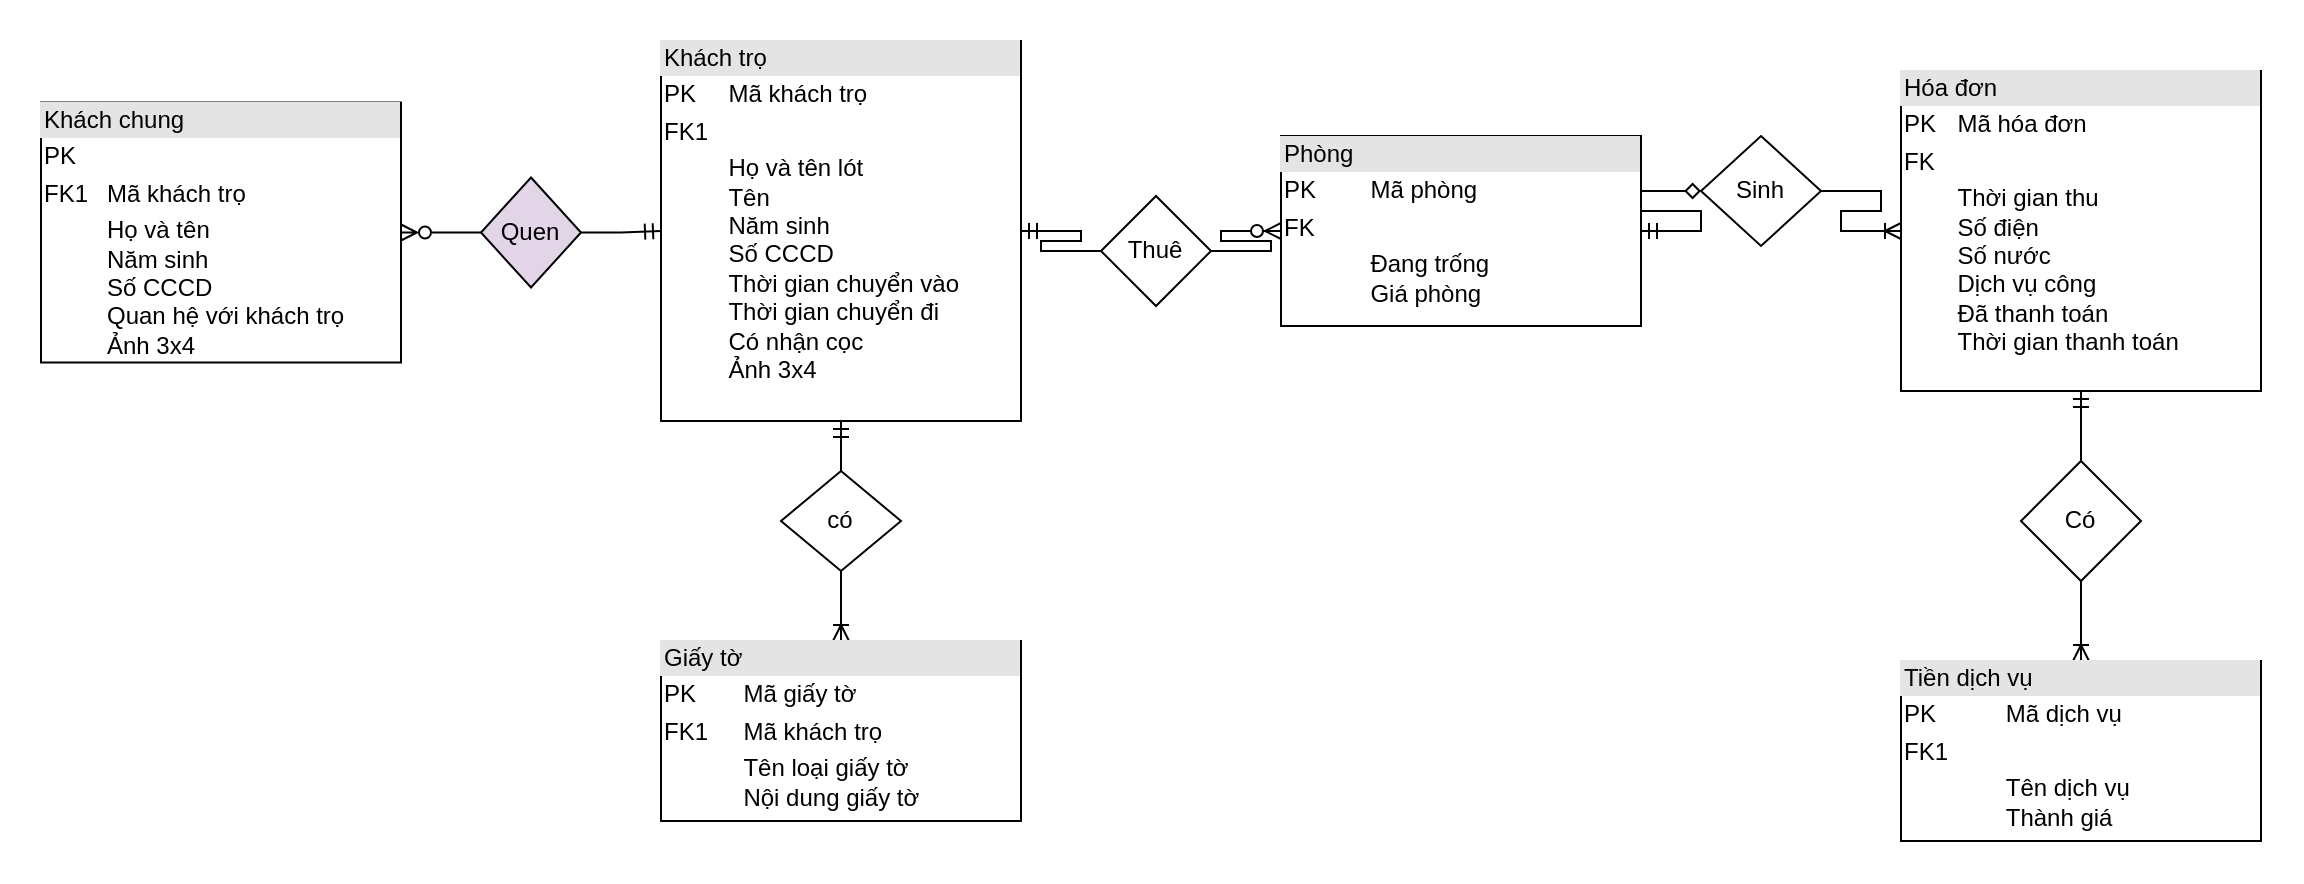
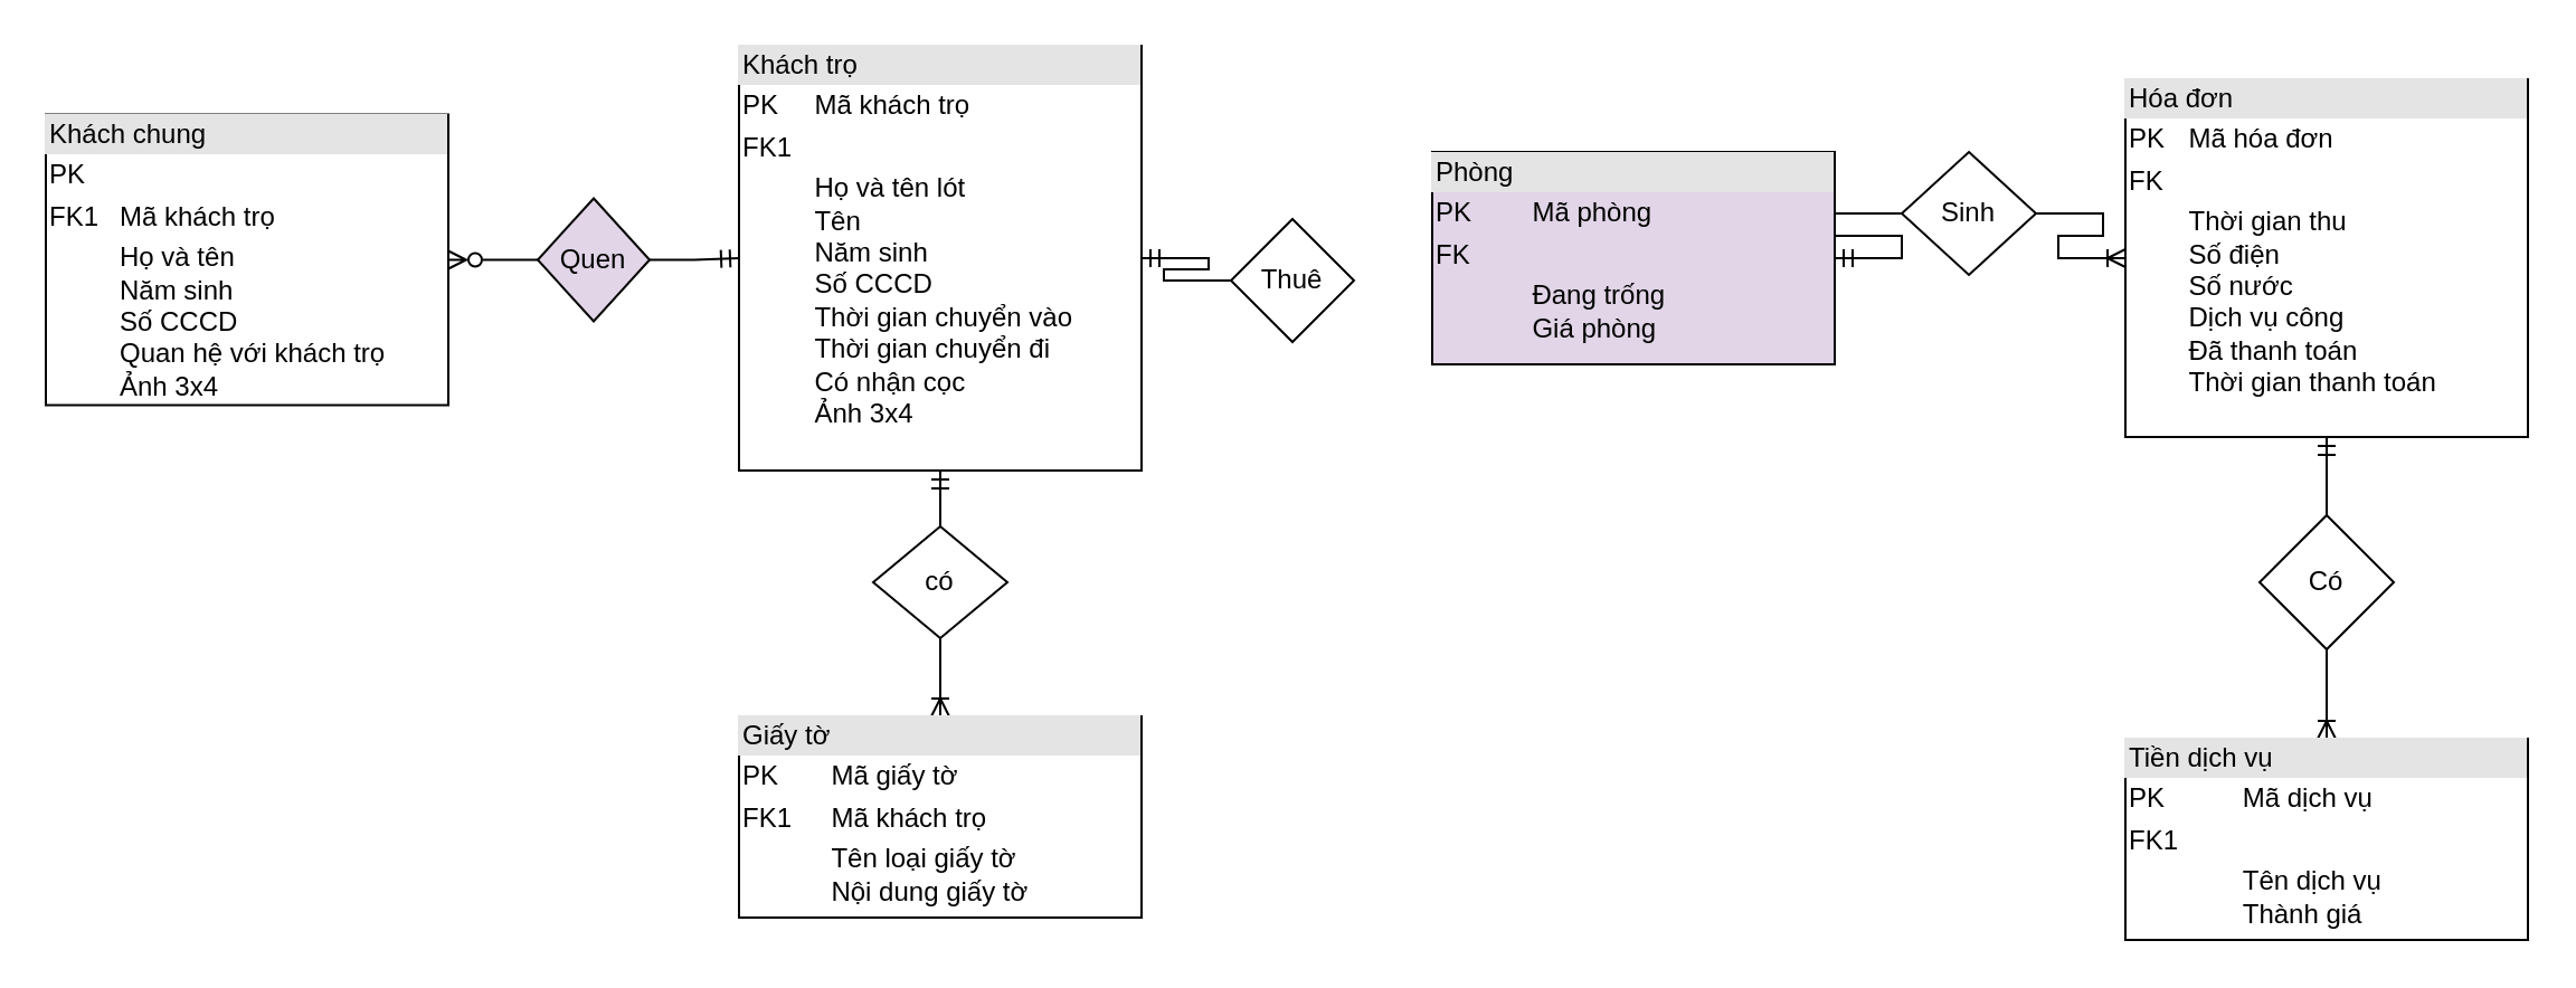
  <mxCell id="0" />
  <mxCell id="1" parent="0" />
  <mxCell id="2" style="edgeStyle=orthogonalEdgeStyle;rounded=0;orthogonalLoop=1;jettySize=auto;html=1;entryX=0.5;entryY=0;entryDx=0;entryDy=0;endArrow=ERoneToMany;endFill=0;" edge="1" parent="1" source="23" target="21"><mxGeometry relative="1" as="geometry" /></mxCell>
  <mxCell id="3" value="&lt;div style=&quot;box-sizing:border-box;width:100%;background:#e4e4e4;padding:2px;&quot;&gt;Khách trọ&lt;/div&gt;&lt;table style=&quot;width:100%;font-size:1em;&quot; cellpadding=&quot;2&quot; cellspacing=&quot;0&quot;&gt;&lt;tbody&gt;&lt;tr&gt;&lt;td&gt;PK&lt;/td&gt;&lt;td&gt;Mã khách trọ&lt;/td&gt;&lt;/tr&gt;&lt;tr&gt;&lt;td&gt;FK1&lt;/td&gt;&lt;td&gt;&lt;br&gt;&lt;/td&gt;&lt;/tr&gt;&lt;tr&gt;&lt;td&gt;&lt;/td&gt;&lt;td&gt;Họ và tên lót&lt;br&gt;Tên&lt;br&gt;Năm sinh&lt;br&gt;Số CCCD&lt;br&gt;Thời gian chuyển vào&lt;br&gt;Thời gian chuyển đi&lt;br&gt;Có nhận cọc&lt;br&gt;Ảnh 3x4&lt;/td&gt;&lt;/tr&gt;&lt;/tbody&gt;&lt;/table&gt;" style="verticalAlign=top;align=left;overflow=fill;html=1;whiteSpace=wrap;" vertex="1" parent="1"><mxGeometry x="330" y="20" width="180" height="190" as="geometry" /></mxCell>
  <mxCell id="4" style="edgeStyle=orthogonalEdgeStyle;rounded=0;orthogonalLoop=1;jettySize=auto;html=1;endArrow=ERoneToMany;endFill=0;" edge="1" parent="1" source="20" target="18"><mxGeometry relative="1" as="geometry" /></mxCell>
  <mxCell id="5" value="&lt;div style=&quot;box-sizing:border-box;width:100%;background:#e4e4e4;padding:2px;&quot;&gt;Hóa đơn&lt;/div&gt;&lt;table style=&quot;width:100%;font-size:1em;&quot; cellpadding=&quot;2&quot; cellspacing=&quot;0&quot;&gt;&lt;tbody&gt;&lt;tr&gt;&lt;td&gt;PK&lt;/td&gt;&lt;td&gt;Mã hóa đơn&lt;/td&gt;&lt;/tr&gt;&lt;tr&gt;&lt;td&gt;FK&lt;/td&gt;&lt;td&gt;&lt;br&gt;&lt;/td&gt;&lt;/tr&gt;&lt;tr&gt;&lt;td&gt;&lt;/td&gt;&lt;td&gt;Thời gian thu&lt;br&gt;Số điện&lt;br&gt;Số nước&lt;br&gt;Dịch vụ công&lt;br&gt;Đã thanh toán&lt;br&gt;Thời gian thanh toán&lt;/td&gt;&lt;/tr&gt;&lt;/tbody&gt;&lt;/table&gt;" style="verticalAlign=top;align=left;overflow=fill;html=1;whiteSpace=wrap;" vertex="1" parent="1"><mxGeometry x="950" y="35" width="180" height="160" as="geometry" /></mxCell>
  <mxCell id="6" value="" style="edgeStyle=entityRelationEdgeStyle;fontSize=12;html=1;endArrow=ERoneToMany;startArrow=none;rounded=0;startFill=0;" edge="1" parent="1" source="13" target="5"><mxGeometry width="100" height="100" relative="1" as="geometry"><mxPoint x="680" y="130" as="sourcePoint" /><mxPoint x="780" y="30" as="targetPoint" /></mxGeometry></mxCell>
  <mxCell id="7" value="" style="group" vertex="1" connectable="0" parent="1"><mxGeometry x="530" y="88.25" width="290" height="74.25" as="geometry" /></mxCell>
  <mxCell id="8" value="Thuê" style="rhombus;whiteSpace=wrap;html=1;" vertex="1" parent="7"><mxGeometry x="20" y="9.25" width="55" height="55" as="geometry" /></mxCell>
- <mxCell id="9" value="&lt;div style=&quot;box-sizing:border-box;width:100%;background:#e4e4e4;padding:2px;&quot;&gt;Phòng&lt;/div&gt;&lt;table style=&quot;width:100%;font-size:1em;&quot; cellpadding=&quot;2&quot; cellspacing=&quot;0&quot;&gt;&lt;tbody&gt;&lt;tr&gt;&lt;td&gt;PK&lt;/td&gt;&lt;td&gt;Mã phòng&lt;/td&gt;&lt;/tr&gt;&lt;tr&gt;&lt;td&gt;FK&lt;/td&gt;&lt;td&gt;&lt;br&gt;&lt;/td&gt;&lt;/tr&gt;&lt;tr&gt;&lt;td&gt;&lt;/td&gt;&lt;td&gt;Đang trống&lt;br&gt;Giá phòng&lt;br&gt;&lt;br&gt;&lt;br&gt;&lt;/td&gt;&lt;/tr&gt;&lt;/tbody&gt;&lt;/table&gt;" style="verticalAlign=top;align=left;overflow=fill;html=1;whiteSpace=wrap;" vertex="1" parent="7"><mxGeometry x="110" y="-20.75" width="180" height="95" as="geometry" /></mxCell>
- <mxCell id="10" value="" style="edgeStyle=entityRelationEdgeStyle;fontSize=12;html=1;endArrow=ERzeroToMany;startArrow=none;rounded=0;exitX=1;exitY=0.5;exitDx=0;exitDy=0;startFill=0;" edge="1" parent="7" source="8" target="9"><mxGeometry width="100" height="100" relative="1" as="geometry"><mxPoint x="20" y="32.5" as="sourcePoint" /><mxPoint x="130" y="-7.5" as="targetPoint" /><Array as="points"><mxPoint x="200" y="-1.5" /></Array></mxGeometry></mxCell>
+ <mxCell id="9" value="&lt;div style=&quot;box-sizing:border-box;width:100%;background:#e4e4e4;padding:2px;&quot;&gt;Phòng&lt;/div&gt;&lt;table style=&quot;width:100%;font-size:1em;&quot; cellpadding=&quot;2&quot; cellspacing=&quot;0&quot;&gt;&lt;tbody&gt;&lt;tr&gt;&lt;td&gt;PK&lt;/td&gt;&lt;td&gt;Mã phòng&lt;/td&gt;&lt;/tr&gt;&lt;tr&gt;&lt;td&gt;FK&lt;/td&gt;&lt;td&gt;&lt;br&gt;&lt;/td&gt;&lt;/tr&gt;&lt;tr&gt;&lt;td&gt;&lt;/td&gt;&lt;td&gt;Đang trống&lt;br&gt;Giá phòng&lt;br&gt;&lt;br&gt;&lt;br&gt;&lt;/td&gt;&lt;/tr&gt;&lt;/tbody&gt;&lt;/table&gt;" style="verticalAlign=top;align=left;overflow=fill;html=1;whiteSpace=wrap;fillColor=#e1d5e7;" vertex="1" parent="7"><mxGeometry x="110" y="-20.75" width="180" height="95" as="geometry" /></mxCell>
  <mxCell id="11" value="" style="edgeStyle=entityRelationEdgeStyle;fontSize=12;html=1;endArrow=none;startArrow=ERmandOne;rounded=0;exitX=1;exitY=0.5;exitDx=0;exitDy=0;endFill=0;" edge="1" parent="1" source="3" target="8"><mxGeometry width="100" height="100" relative="1" as="geometry"><mxPoint x="510" y="115" as="sourcePoint" /><mxPoint x="650" y="117" as="targetPoint" /><Array as="points" /></mxGeometry></mxCell>
- <mxCell id="12" value="" style="edgeStyle=entityRelationEdgeStyle;fontSize=12;html=1;endArrow=diamond;startArrow=ERmandOne;rounded=0;endFill=0;" edge="1" parent="1" source="9" target="13"><mxGeometry width="100" height="100" relative="1" as="geometry"><mxPoint x="840" y="115" as="sourcePoint" /><mxPoint x="960" y="115" as="targetPoint" /></mxGeometry></mxCell>
+ <mxCell id="12" value="" style="edgeStyle=entityRelationEdgeStyle;fontSize=12;html=1;endArrow=none;startArrow=ERmandOne;rounded=0;endFill=0;" edge="1" parent="1" source="9" target="13"><mxGeometry width="100" height="100" relative="1" as="geometry"><mxPoint x="840" y="115" as="sourcePoint" /><mxPoint x="960" y="115" as="targetPoint" /></mxGeometry></mxCell>
  <mxCell id="13" value="Sinh" style="rhombus;whiteSpace=wrap;html=1;" vertex="1" parent="1"><mxGeometry x="850" y="67.5" width="60" height="55" as="geometry" /></mxCell>
  <mxCell id="14" style="edgeStyle=orthogonalEdgeStyle;rounded=0;orthogonalLoop=1;jettySize=auto;html=1;entryX=0;entryY=0.5;entryDx=0;entryDy=0;startArrow=none;startFill=0;endArrow=ERmandOne;endFill=0;" edge="1" parent="1" source="17" target="3"><mxGeometry relative="1" as="geometry" /></mxCell>
  <mxCell id="15" value="&lt;div style=&quot;box-sizing:border-box;width:100%;background:#e4e4e4;padding:2px;&quot;&gt;Khách chung&lt;/div&gt;&lt;table style=&quot;width:100%;font-size:1em;&quot; cellpadding=&quot;2&quot; cellspacing=&quot;0&quot;&gt;&lt;tbody&gt;&lt;tr&gt;&lt;td&gt;PK&lt;/td&gt;&lt;td&gt;&lt;br&gt;&lt;/td&gt;&lt;/tr&gt;&lt;tr&gt;&lt;td&gt;FK1&lt;/td&gt;&lt;td&gt;Mã khách trọ&lt;/td&gt;&lt;/tr&gt;&lt;tr&gt;&lt;td&gt;&lt;/td&gt;&lt;td&gt;Họ và tên&lt;br&gt;Năm sinh&lt;br&gt;Số CCCD&lt;br&gt;Quan hệ với khách trọ&lt;br&gt;Ảnh 3x4&lt;/td&gt;&lt;/tr&gt;&lt;/tbody&gt;&lt;/table&gt;" style="verticalAlign=top;align=left;overflow=fill;html=1;whiteSpace=wrap;" vertex="1" parent="1"><mxGeometry x="20" y="50.75" width="180" height="130" as="geometry" /></mxCell>
  <mxCell id="16" value="" style="edgeStyle=orthogonalEdgeStyle;rounded=0;orthogonalLoop=1;jettySize=auto;html=1;entryX=0;entryY=0.5;entryDx=0;entryDy=0;startArrow=ERzeroToMany;startFill=0;endArrow=none;endFill=0;" edge="1" parent="1" source="15" target="17"><mxGeometry relative="1" as="geometry"><mxPoint x="200" y="116" as="sourcePoint" /><mxPoint x="330" y="115" as="targetPoint" /></mxGeometry></mxCell>
  <mxCell id="17" value="Quen" style="rhombus;whiteSpace=wrap;html=1;fillColor=#e1d5e7;" vertex="1" parent="1"><mxGeometry x="240" y="88.25" width="50" height="55" as="geometry" /></mxCell>
  <mxCell id="18" value="&lt;div style=&quot;box-sizing:border-box;width:100%;background:#e4e4e4;padding:2px;&quot;&gt;Tiền dịch vụ&lt;/div&gt;&lt;table style=&quot;width:100%;font-size:1em;&quot; cellpadding=&quot;2&quot; cellspacing=&quot;0&quot;&gt;&lt;tbody&gt;&lt;tr&gt;&lt;td&gt;PK&lt;/td&gt;&lt;td&gt;Mã dịch vụ&lt;/td&gt;&lt;/tr&gt;&lt;tr&gt;&lt;td&gt;FK1&lt;/td&gt;&lt;td&gt;&lt;br&gt;&lt;/td&gt;&lt;/tr&gt;&lt;tr&gt;&lt;td&gt;&lt;/td&gt;&lt;td&gt;Tên dịch vụ&lt;br&gt;Thành giá&lt;/td&gt;&lt;/tr&gt;&lt;/tbody&gt;&lt;/table&gt;" style="verticalAlign=top;align=left;overflow=fill;html=1;whiteSpace=wrap;" vertex="1" parent="1"><mxGeometry x="950" y="330" width="180" height="90" as="geometry" /></mxCell>
  <mxCell id="19" value="" style="edgeStyle=orthogonalEdgeStyle;rounded=0;orthogonalLoop=1;jettySize=auto;html=1;endArrow=none;endFill=0;startArrow=ERmandOne;startFill=0;" edge="1" parent="1" source="5" target="20"><mxGeometry relative="1" as="geometry"><mxPoint x="1040" y="195" as="sourcePoint" /><mxPoint x="1040" y="330" as="targetPoint" /></mxGeometry></mxCell>
  <mxCell id="20" value="Có" style="rhombus;whiteSpace=wrap;html=1;" vertex="1" parent="1"><mxGeometry x="1010" y="230" width="60" height="60" as="geometry" /></mxCell>
  <mxCell id="21" value="&lt;div style=&quot;box-sizing:border-box;width:100%;background:#e4e4e4;padding:2px;&quot;&gt;Giấy tờ&lt;/div&gt;&lt;table style=&quot;width:100%;font-size:1em;&quot; cellpadding=&quot;2&quot; cellspacing=&quot;0&quot;&gt;&lt;tbody&gt;&lt;tr&gt;&lt;td&gt;PK&lt;/td&gt;&lt;td&gt;Mã giấy tờ&lt;/td&gt;&lt;/tr&gt;&lt;tr&gt;&lt;td&gt;FK1&lt;/td&gt;&lt;td&gt;Mã khách trọ&lt;/td&gt;&lt;/tr&gt;&lt;tr&gt;&lt;td&gt;&lt;/td&gt;&lt;td&gt;Tên loại giấy tờ&lt;br&gt;Nội dung giấy tờ&lt;/td&gt;&lt;/tr&gt;&lt;/tbody&gt;&lt;/table&gt;" style="verticalAlign=top;align=left;overflow=fill;html=1;whiteSpace=wrap;" vertex="1" parent="1"><mxGeometry x="330" y="320" width="180" height="90" as="geometry" /></mxCell>
  <mxCell id="22" value="" style="edgeStyle=orthogonalEdgeStyle;rounded=0;orthogonalLoop=1;jettySize=auto;html=1;entryX=0.5;entryY=0;entryDx=0;entryDy=0;startArrow=ERmandOne;startFill=0;endArrow=none;endFill=0;" edge="1" parent="1" source="3" target="23"><mxGeometry relative="1" as="geometry"><mxPoint x="420" y="210" as="sourcePoint" /><mxPoint x="420" y="310" as="targetPoint" /></mxGeometry></mxCell>
  <mxCell id="23" value="có" style="rhombus;whiteSpace=wrap;html=1;" vertex="1" parent="1"><mxGeometry x="390" y="235" width="60" height="50" as="geometry" /></mxCell>
